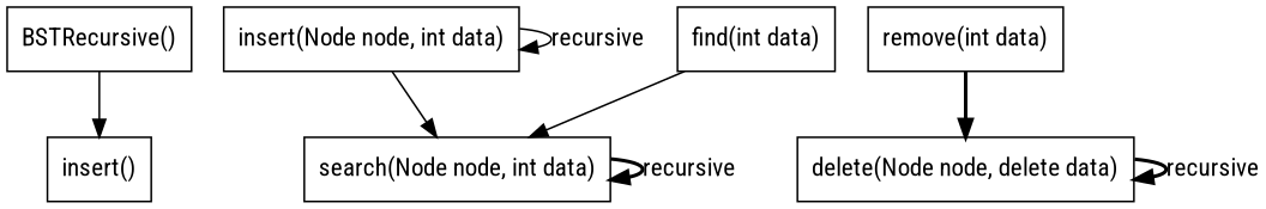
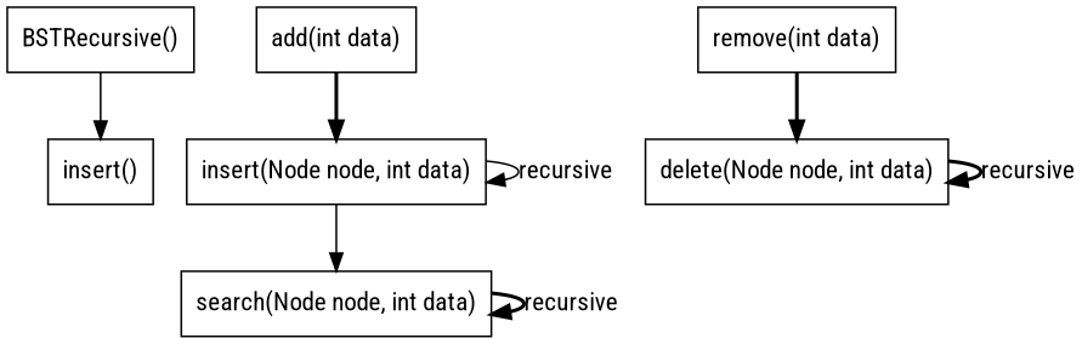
  digraph {
    fontname="Roboto Condensed"
    node [fontname="Roboto Condensed" shape=box]
    edge [fontname="Roboto Condensed" style=solid]
    n1 [label="BSTRecursive()"]
    n2 [label="insert()"]
+   n3 [label="add(int data)"]
    n4 [label="insert(Node node, int data)"]
    n5 [label="search(Node node, int data)"]
    n6 [label="remove(int data)"]
-   n7 [label="delete(Node node, delete data)"]
-   n8 [label="find(int data)"]
+   n7 [label="delete(Node node, int data)"]
    n1 -> n2
+   n3 -> n4 [style=bold]
    n4 -> n4 [label=recursive]
    n4 -> n5
    n5 -> n5 [label=recursive style=bold]
    n6 -> n7 [style=bold]
    n7 -> n7 [label=recursive style=bold]
-   n8 -> n5
  }
